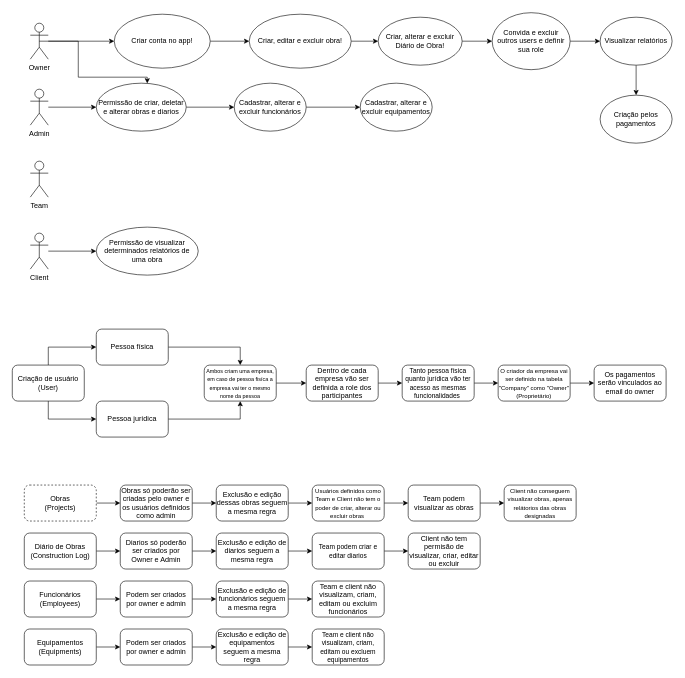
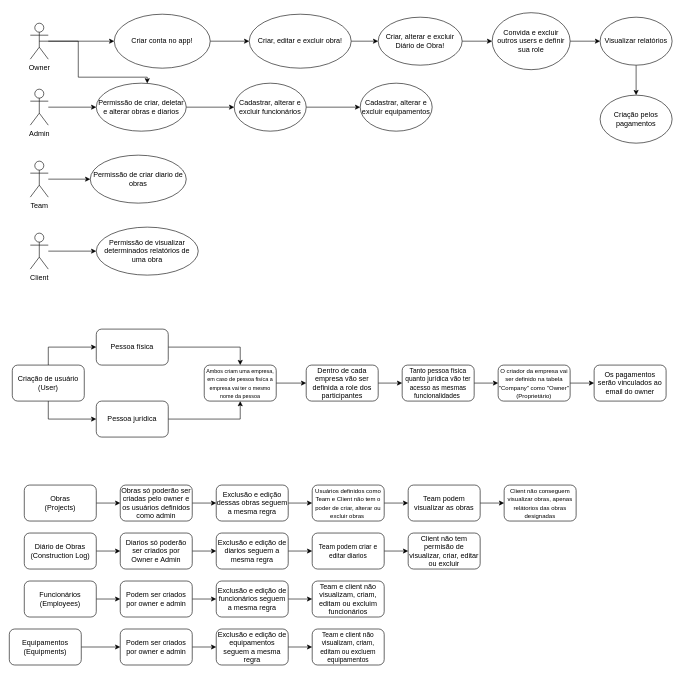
  <mxCell id="0" />
  <mxCell id="1" parent="0" />
  <mxCell id="2" style="edgeStyle=orthogonalEdgeStyle;rounded=0;orthogonalLoop=1;jettySize=auto;html=1;" edge="1" parent="1" source="4" target="12"><mxGeometry relative="1" as="geometry" /></mxCell>
  <mxCell id="3" style="edgeStyle=orthogonalEdgeStyle;rounded=0;orthogonalLoop=1;jettySize=auto;html=1;exitX=0.5;exitY=0.5;exitDx=0;exitDy=0;exitPerimeter=0;" edge="1" parent="1" source="4" target="16"><mxGeometry relative="1" as="geometry"><Array as="points"><mxPoint x="130" y="68" /><mxPoint x="130" y="128" /><mxPoint x="245" y="128" /></Array></mxGeometry></mxCell>
  <mxCell id="4" value="Owner" style="shape=umlActor;verticalLabelPosition=bottom;verticalAlign=top;html=1;outlineConnect=0;" vertex="1" parent="1"><mxGeometry x="50" y="38" width="30" height="60" as="geometry" /></mxCell>
  <mxCell id="5" value="" style="edgeStyle=orthogonalEdgeStyle;rounded=0;orthogonalLoop=1;jettySize=auto;html=1;" edge="1" parent="1" source="6" target="16"><mxGeometry relative="1" as="geometry" /></mxCell>
  <mxCell id="6" value="Admin" style="shape=umlActor;verticalLabelPosition=bottom;verticalAlign=top;html=1;outlineConnect=0;" vertex="1" parent="1"><mxGeometry x="50" y="148" width="30" height="60" as="geometry" /></mxCell>
+ <mxCell id="7" value="" style="edgeStyle=orthogonalEdgeStyle;rounded=0;orthogonalLoop=1;jettySize=auto;html=1;" edge="1" parent="1" source="8" target="26"><mxGeometry relative="1" as="geometry" /></mxCell>
  <mxCell id="8" value="Team" style="shape=umlActor;verticalLabelPosition=bottom;verticalAlign=top;html=1;outlineConnect=0;" vertex="1" parent="1"><mxGeometry x="50" y="268" width="30" height="60" as="geometry" /></mxCell>
  <mxCell id="9" value="" style="edgeStyle=orthogonalEdgeStyle;rounded=0;orthogonalLoop=1;jettySize=auto;html=1;" edge="1" parent="1" source="10" target="27"><mxGeometry relative="1" as="geometry" /></mxCell>
  <mxCell id="10" value="Client" style="shape=umlActor;verticalLabelPosition=bottom;verticalAlign=top;html=1;outlineConnect=0;" vertex="1" parent="1"><mxGeometry x="50" y="388" width="30" height="60" as="geometry" /></mxCell>
  <mxCell id="11" value="" style="edgeStyle=orthogonalEdgeStyle;rounded=0;orthogonalLoop=1;jettySize=auto;html=1;" edge="1" parent="1" source="12" target="18"><mxGeometry relative="1" as="geometry" /></mxCell>
  <mxCell id="12" value="Criar conta no app!" style="ellipse;whiteSpace=wrap;html=1;" vertex="1" parent="1"><mxGeometry x="190" y="23" width="160" height="90" as="geometry" /></mxCell>
  <mxCell id="13" value="" style="edgeStyle=orthogonalEdgeStyle;rounded=0;orthogonalLoop=1;jettySize=auto;html=1;" edge="1" parent="1" source="14" target="22"><mxGeometry relative="1" as="geometry" /></mxCell>
  <mxCell id="14" value="Convida e excluir outros users e definir sua role" style="ellipse;whiteSpace=wrap;html=1;" vertex="1" parent="1"><mxGeometry x="820" y="20.5" width="130" height="95" as="geometry" /></mxCell>
  <mxCell id="15" value="" style="edgeStyle=orthogonalEdgeStyle;rounded=0;orthogonalLoop=1;jettySize=auto;html=1;" edge="1" parent="1" source="16" target="24"><mxGeometry relative="1" as="geometry" /></mxCell>
  <mxCell id="16" value="Permissão de criar, deletar e alterar obras e diarios" style="ellipse;whiteSpace=wrap;html=1;" vertex="1" parent="1"><mxGeometry x="160" y="138" width="150" height="80" as="geometry" /></mxCell>
  <mxCell id="17" style="edgeStyle=orthogonalEdgeStyle;rounded=0;orthogonalLoop=1;jettySize=auto;html=1;entryX=0;entryY=0.5;entryDx=0;entryDy=0;" edge="1" parent="1" source="18" target="20"><mxGeometry relative="1" as="geometry" /></mxCell>
  <mxCell id="18" value="Criar, editar e excluir obra!" style="ellipse;whiteSpace=wrap;html=1;" vertex="1" parent="1"><mxGeometry x="415" y="23" width="170" height="90" as="geometry" /></mxCell>
  <mxCell id="19" value="" style="edgeStyle=orthogonalEdgeStyle;rounded=0;orthogonalLoop=1;jettySize=auto;html=1;" edge="1" parent="1" source="20" target="14"><mxGeometry relative="1" as="geometry" /></mxCell>
  <mxCell id="20" value="Criar, alterar e excluir Diário de Obra!" style="ellipse;whiteSpace=wrap;html=1;" vertex="1" parent="1"><mxGeometry x="630" y="28" width="140" height="80" as="geometry" /></mxCell>
  <mxCell id="21" value="" style="edgeStyle=orthogonalEdgeStyle;rounded=0;orthogonalLoop=1;jettySize=auto;html=1;" edge="1" parent="1" source="22" target="28"><mxGeometry relative="1" as="geometry" /></mxCell>
  <mxCell id="22" value="Visualizar relatórios" style="ellipse;whiteSpace=wrap;html=1;" vertex="1" parent="1"><mxGeometry x="1000" y="28" width="120" height="80" as="geometry" /></mxCell>
  <mxCell id="23" value="" style="edgeStyle=orthogonalEdgeStyle;rounded=0;orthogonalLoop=1;jettySize=auto;html=1;" edge="1" parent="1" source="24" target="25"><mxGeometry relative="1" as="geometry" /></mxCell>
  <mxCell id="24" value="Cadastrar, alterar e excluir funcionários" style="ellipse;whiteSpace=wrap;html=1;" vertex="1" parent="1"><mxGeometry x="390" y="138" width="120" height="80" as="geometry" /></mxCell>
  <mxCell id="25" value="Cadastrar, alterar e excluir equipamentos" style="ellipse;whiteSpace=wrap;html=1;" vertex="1" parent="1"><mxGeometry x="600" y="138" width="120" height="80" as="geometry" /></mxCell>
+ <mxCell id="26" value="Permissão de criar diario de obras" style="ellipse;whiteSpace=wrap;html=1;" vertex="1" parent="1"><mxGeometry x="150" y="258" width="160" height="80" as="geometry" /></mxCell>
  <mxCell id="27" value="Permissão de visualizar determinados relatórios de uma obra" style="ellipse;whiteSpace=wrap;html=1;" vertex="1" parent="1"><mxGeometry x="160" y="378" width="170" height="80" as="geometry" /></mxCell>
  <mxCell id="28" value="Criação pelos pagamentos" style="ellipse;whiteSpace=wrap;html=1;" vertex="1" parent="1"><mxGeometry x="1000" y="158" width="120" height="80" as="geometry" /></mxCell>
  <mxCell id="29" style="edgeStyle=orthogonalEdgeStyle;rounded=0;orthogonalLoop=1;jettySize=auto;html=1;entryX=0;entryY=0.5;entryDx=0;entryDy=0;" edge="1" parent="1" source="31" target="33"><mxGeometry relative="1" as="geometry"><Array as="points"><mxPoint x="80" y="578" /></Array></mxGeometry></mxCell>
  <mxCell id="30" style="edgeStyle=orthogonalEdgeStyle;rounded=0;orthogonalLoop=1;jettySize=auto;html=1;entryX=0;entryY=0.5;entryDx=0;entryDy=0;" edge="1" parent="1" source="31" target="35"><mxGeometry relative="1" as="geometry"><Array as="points"><mxPoint x="80" y="698" /></Array></mxGeometry></mxCell>
  <mxCell id="31" value="Criação de usuário (User)" style="rounded=1;whiteSpace=wrap;html=1;" vertex="1" parent="1"><mxGeometry x="20" y="608" width="120" height="60" as="geometry" /></mxCell>
  <mxCell id="32" style="edgeStyle=orthogonalEdgeStyle;rounded=0;orthogonalLoop=1;jettySize=auto;html=1;entryX=0.5;entryY=0;entryDx=0;entryDy=0;entryPerimeter=0;" edge="1" parent="1" source="33" target="37"><mxGeometry relative="1" as="geometry"><mxPoint x="420" y="568" as="targetPoint" /><Array as="points"><mxPoint x="400" y="578" /></Array></mxGeometry></mxCell>
  <mxCell id="33" value="Pessoa física" style="rounded=1;whiteSpace=wrap;html=1;" vertex="1" parent="1"><mxGeometry x="160" y="548" width="120" height="60" as="geometry" /></mxCell>
  <mxCell id="34" style="edgeStyle=orthogonalEdgeStyle;rounded=0;orthogonalLoop=1;jettySize=auto;html=1;entryX=0.5;entryY=1;entryDx=0;entryDy=0;" edge="1" parent="1" source="35" target="37"><mxGeometry relative="1" as="geometry" /></mxCell>
  <mxCell id="35" value="Pessoa jurídica" style="rounded=1;whiteSpace=wrap;html=1;" vertex="1" parent="1"><mxGeometry x="160" y="668" width="120" height="60" as="geometry" /></mxCell>
  <mxCell id="36" value="" style="edgeStyle=orthogonalEdgeStyle;rounded=0;orthogonalLoop=1;jettySize=auto;html=1;" edge="1" parent="1" source="37" target="39"><mxGeometry relative="1" as="geometry" /></mxCell>
  <mxCell id="37" value="&lt;font style=&quot;font-size: 9px;&quot;&gt;Ambos criam uma empresa, em caso de pessoa fisíca a empresa vai ter o mesmo nome da pessoa&lt;/font&gt;" style="rounded=1;whiteSpace=wrap;html=1;" vertex="1" parent="1"><mxGeometry x="340" y="608" width="120" height="60" as="geometry" /></mxCell>
  <mxCell id="38" value="" style="edgeStyle=orthogonalEdgeStyle;rounded=0;orthogonalLoop=1;jettySize=auto;html=1;" edge="1" parent="1" source="39" target="41"><mxGeometry relative="1" as="geometry" /></mxCell>
  <mxCell id="39" value="Dentro de cada empresa vão ser definida a role dos participantes" style="rounded=1;whiteSpace=wrap;html=1;" vertex="1" parent="1"><mxGeometry x="510" y="608" width="120" height="60" as="geometry" /></mxCell>
  <mxCell id="40" value="" style="edgeStyle=orthogonalEdgeStyle;rounded=0;orthogonalLoop=1;jettySize=auto;html=1;" edge="1" parent="1" source="41" target="43"><mxGeometry relative="1" as="geometry" /></mxCell>
  <mxCell id="41" value="&lt;font style=&quot;font-size: 11px;&quot;&gt;Tanto pessoa física quanto jurídica vão ter acesso as mesmas funcionalidades&amp;nbsp;&lt;/font&gt;" style="rounded=1;whiteSpace=wrap;html=1;" vertex="1" parent="1"><mxGeometry x="670" y="608" width="120" height="60" as="geometry" /></mxCell>
  <mxCell id="42" value="" style="edgeStyle=orthogonalEdgeStyle;rounded=0;orthogonalLoop=1;jettySize=auto;html=1;" edge="1" parent="1" source="43" target="44"><mxGeometry relative="1" as="geometry" /></mxCell>
  <mxCell id="43" value="&lt;font style=&quot;font-size: 10px;&quot;&gt;O criador da empresa vai ser definido na tabela &quot;Company&quot; como &quot;Owner&quot; (Proprietário)&lt;/font&gt;" style="rounded=1;whiteSpace=wrap;html=1;" vertex="1" parent="1"><mxGeometry x="830" y="608" width="120" height="60" as="geometry" /></mxCell>
  <mxCell id="44" value="Os pagamentos serão vinculados ao email do owner" style="rounded=1;whiteSpace=wrap;html=1;" vertex="1" parent="1"><mxGeometry x="990" y="608" width="120" height="60" as="geometry" /></mxCell>
  <mxCell id="45" value="" style="edgeStyle=orthogonalEdgeStyle;rounded=0;orthogonalLoop=1;jettySize=auto;html=1;" edge="1" parent="1" source="46" target="48"><mxGeometry relative="1" as="geometry" /></mxCell>
- <mxCell id="46" value="&lt;div style=&quot;&quot;&gt;&lt;span style=&quot;background-color: initial;&quot;&gt;Obras &lt;br&gt;(Projects)&lt;/span&gt;&lt;/div&gt;" style="rounded=1;whiteSpace=wrap;html=1;align=center;dashed=1;" vertex="1" parent="1"><mxGeometry x="40" y="808" width="120" height="60" as="geometry" /></mxCell>
+ <mxCell id="46" value="&lt;div style=&quot;&quot;&gt;&lt;span style=&quot;background-color: initial;&quot;&gt;Obras &lt;br&gt;(Projects)&lt;/span&gt;&lt;/div&gt;" style="rounded=1;whiteSpace=wrap;html=1;align=center;" vertex="1" parent="1"><mxGeometry x="40" y="808" width="120" height="60" as="geometry" /></mxCell>
  <mxCell id="47" value="" style="edgeStyle=orthogonalEdgeStyle;rounded=0;orthogonalLoop=1;jettySize=auto;html=1;" edge="1" parent="1" source="48" target="50"><mxGeometry relative="1" as="geometry" /></mxCell>
  <mxCell id="48" value="Obras só poderão ser criadas pelo owner e os usuários definidos como admin" style="rounded=1;whiteSpace=wrap;html=1;" vertex="1" parent="1"><mxGeometry x="200" y="808" width="120" height="60" as="geometry" /></mxCell>
  <mxCell id="49" value="" style="edgeStyle=orthogonalEdgeStyle;rounded=0;orthogonalLoop=1;jettySize=auto;html=1;" edge="1" parent="1" source="50" target="52"><mxGeometry relative="1" as="geometry" /></mxCell>
  <mxCell id="50" value="Exclusão e edição dessas obras seguem a mesma regra" style="rounded=1;whiteSpace=wrap;html=1;" vertex="1" parent="1"><mxGeometry x="360" y="808" width="120" height="60" as="geometry" /></mxCell>
  <mxCell id="51" value="" style="edgeStyle=orthogonalEdgeStyle;rounded=0;orthogonalLoop=1;jettySize=auto;html=1;" edge="1" parent="1" source="52" target="54"><mxGeometry relative="1" as="geometry" /></mxCell>
  <mxCell id="52" value="&lt;font style=&quot;font-size: 10px;&quot;&gt;Usuários definidos como Team e Client não tem o poder de criar, alterar ou excluir obras&amp;nbsp;&lt;/font&gt;" style="rounded=1;whiteSpace=wrap;html=1;" vertex="1" parent="1"><mxGeometry x="520" y="808" width="120" height="60" as="geometry" /></mxCell>
  <mxCell id="53" value="" style="edgeStyle=orthogonalEdgeStyle;rounded=0;orthogonalLoop=1;jettySize=auto;html=1;" edge="1" parent="1" source="54" target="55"><mxGeometry relative="1" as="geometry" /></mxCell>
  <mxCell id="54" value="Team podem visualizar as obras" style="rounded=1;whiteSpace=wrap;html=1;" vertex="1" parent="1"><mxGeometry x="680" y="808" width="120" height="60" as="geometry" /></mxCell>
  <mxCell id="55" value="&lt;font style=&quot;font-size: 10px;&quot;&gt;Client não conseguem visualizar obras, apenas relátorios das obras designadas&lt;/font&gt;" style="rounded=1;whiteSpace=wrap;html=1;" vertex="1" parent="1"><mxGeometry x="840" y="808" width="120" height="60" as="geometry" /></mxCell>
  <mxCell id="56" value="" style="edgeStyle=orthogonalEdgeStyle;rounded=0;orthogonalLoop=1;jettySize=auto;html=1;" edge="1" parent="1" source="57" target="59"><mxGeometry relative="1" as="geometry" /></mxCell>
  <mxCell id="57" value="&lt;font style=&quot;font-size: 12px;&quot;&gt;Diário de Obras (Construction Log)&lt;/font&gt;" style="rounded=1;whiteSpace=wrap;html=1;" vertex="1" parent="1"><mxGeometry x="40" y="888" width="120" height="60" as="geometry" /></mxCell>
  <mxCell id="58" value="" style="edgeStyle=orthogonalEdgeStyle;rounded=0;orthogonalLoop=1;jettySize=auto;html=1;" edge="1" parent="1" source="59" target="61"><mxGeometry relative="1" as="geometry" /></mxCell>
  <mxCell id="59" value="Diarios só poderão ser criados por Owner e Admin" style="whiteSpace=wrap;html=1;rounded=1;" vertex="1" parent="1"><mxGeometry x="200" y="888" width="120" height="60" as="geometry" /></mxCell>
  <mxCell id="60" value="" style="edgeStyle=orthogonalEdgeStyle;rounded=0;orthogonalLoop=1;jettySize=auto;html=1;" edge="1" parent="1" source="61" target="63"><mxGeometry relative="1" as="geometry" /></mxCell>
  <mxCell id="61" value="Exclusão e edição de diarios seguem a mesma regra" style="rounded=1;whiteSpace=wrap;html=1;" vertex="1" parent="1"><mxGeometry x="360" y="888" width="120" height="60" as="geometry" /></mxCell>
  <mxCell id="62" value="" style="edgeStyle=orthogonalEdgeStyle;rounded=0;orthogonalLoop=1;jettySize=auto;html=1;" edge="1" parent="1" source="63" target="64"><mxGeometry relative="1" as="geometry" /></mxCell>
  <mxCell id="63" value="&lt;font style=&quot;font-size: 11px;&quot;&gt;Team podem criar e editar diarios&lt;/font&gt;" style="rounded=1;whiteSpace=wrap;html=1;" vertex="1" parent="1"><mxGeometry x="520" y="888" width="120" height="60" as="geometry" /></mxCell>
  <mxCell id="64" value="Client não tem permisão de visualizar, criar, editar ou excluir" style="rounded=1;whiteSpace=wrap;html=1;" vertex="1" parent="1"><mxGeometry x="680" y="888" width="120" height="60" as="geometry" /></mxCell>
  <mxCell id="65" value="" style="edgeStyle=orthogonalEdgeStyle;rounded=0;orthogonalLoop=1;jettySize=auto;html=1;" edge="1" parent="1" source="66" target="68"><mxGeometry relative="1" as="geometry" /></mxCell>
  <mxCell id="66" value="Funcionários (Employees)" style="rounded=1;whiteSpace=wrap;html=1;" vertex="1" parent="1"><mxGeometry x="40" y="968" width="120" height="60" as="geometry" /></mxCell>
  <mxCell id="67" value="" style="edgeStyle=orthogonalEdgeStyle;rounded=0;orthogonalLoop=1;jettySize=auto;html=1;" edge="1" parent="1" source="68" target="70"><mxGeometry relative="1" as="geometry" /></mxCell>
  <mxCell id="68" value="Podem ser criados por owner e admin" style="rounded=1;whiteSpace=wrap;html=1;" vertex="1" parent="1"><mxGeometry x="200" y="968" width="120" height="60" as="geometry" /></mxCell>
  <mxCell id="69" value="" style="edgeStyle=orthogonalEdgeStyle;rounded=0;orthogonalLoop=1;jettySize=auto;html=1;" edge="1" parent="1" source="70" target="71"><mxGeometry relative="1" as="geometry" /></mxCell>
  <mxCell id="70" value="Exclusão e edição de funcionários seguem a mesma regra" style="rounded=1;whiteSpace=wrap;html=1;" vertex="1" parent="1"><mxGeometry x="360" y="968" width="120" height="60" as="geometry" /></mxCell>
  <mxCell id="71" value="Team e client não visualizam, criam, editam ou excluim funcionários" style="rounded=1;whiteSpace=wrap;html=1;" vertex="1" parent="1"><mxGeometry x="520" y="968" width="120" height="60" as="geometry" /></mxCell>
  <mxCell id="72" value="" style="edgeStyle=orthogonalEdgeStyle;rounded=0;orthogonalLoop=1;jettySize=auto;html=1;" edge="1" parent="1" source="73" target="75"><mxGeometry relative="1" as="geometry" /></mxCell>
- <mxCell id="73" value="Equipamentos (Equipments)" style="rounded=1;whiteSpace=wrap;html=1;" vertex="1" parent="1"><mxGeometry x="40" y="1048" width="120" height="60" as="geometry" /></mxCell>
+ <mxCell id="73" value="Equipamentos (Equipments)" style="rounded=1;whiteSpace=wrap;html=1;" vertex="1" parent="1"><mxGeometry x="15" y="1048" width="120" height="60" as="geometry" /></mxCell>
  <mxCell id="74" value="" style="edgeStyle=orthogonalEdgeStyle;rounded=0;orthogonalLoop=1;jettySize=auto;html=1;" edge="1" parent="1" source="75" target="77"><mxGeometry relative="1" as="geometry" /></mxCell>
  <mxCell id="75" value="Podem ser criados por owner e admin" style="rounded=1;whiteSpace=wrap;html=1;" vertex="1" parent="1"><mxGeometry x="200" y="1048" width="120" height="60" as="geometry" /></mxCell>
  <mxCell id="76" value="" style="edgeStyle=orthogonalEdgeStyle;rounded=0;orthogonalLoop=1;jettySize=auto;html=1;" edge="1" parent="1" source="77" target="78"><mxGeometry relative="1" as="geometry" /></mxCell>
  <mxCell id="77" value="Exclusão e edição de equipamentos seguem a mesma regra" style="rounded=1;whiteSpace=wrap;html=1;" vertex="1" parent="1"><mxGeometry x="360" y="1048" width="120" height="60" as="geometry" /></mxCell>
  <mxCell id="78" value="&lt;font style=&quot;font-size: 11px;&quot;&gt;Team e client não visualizam, criam, editam ou excluem equipamentos&lt;/font&gt;" style="rounded=1;whiteSpace=wrap;html=1;" vertex="1" parent="1"><mxGeometry x="520" y="1048" width="120" height="60" as="geometry" /></mxCell>
